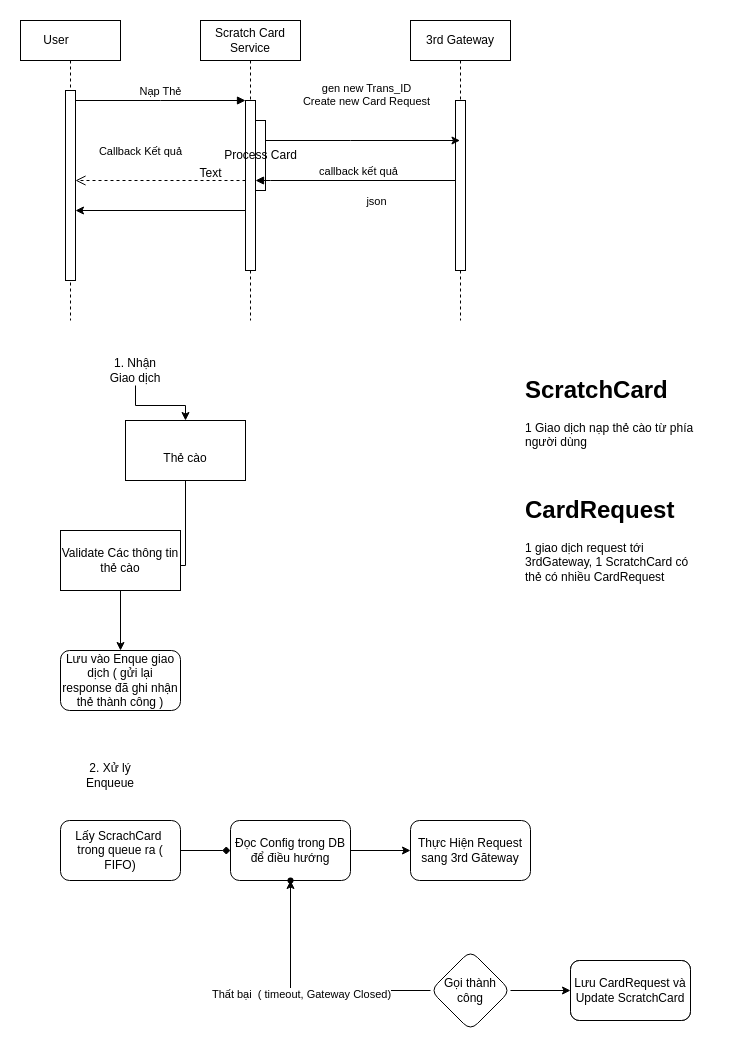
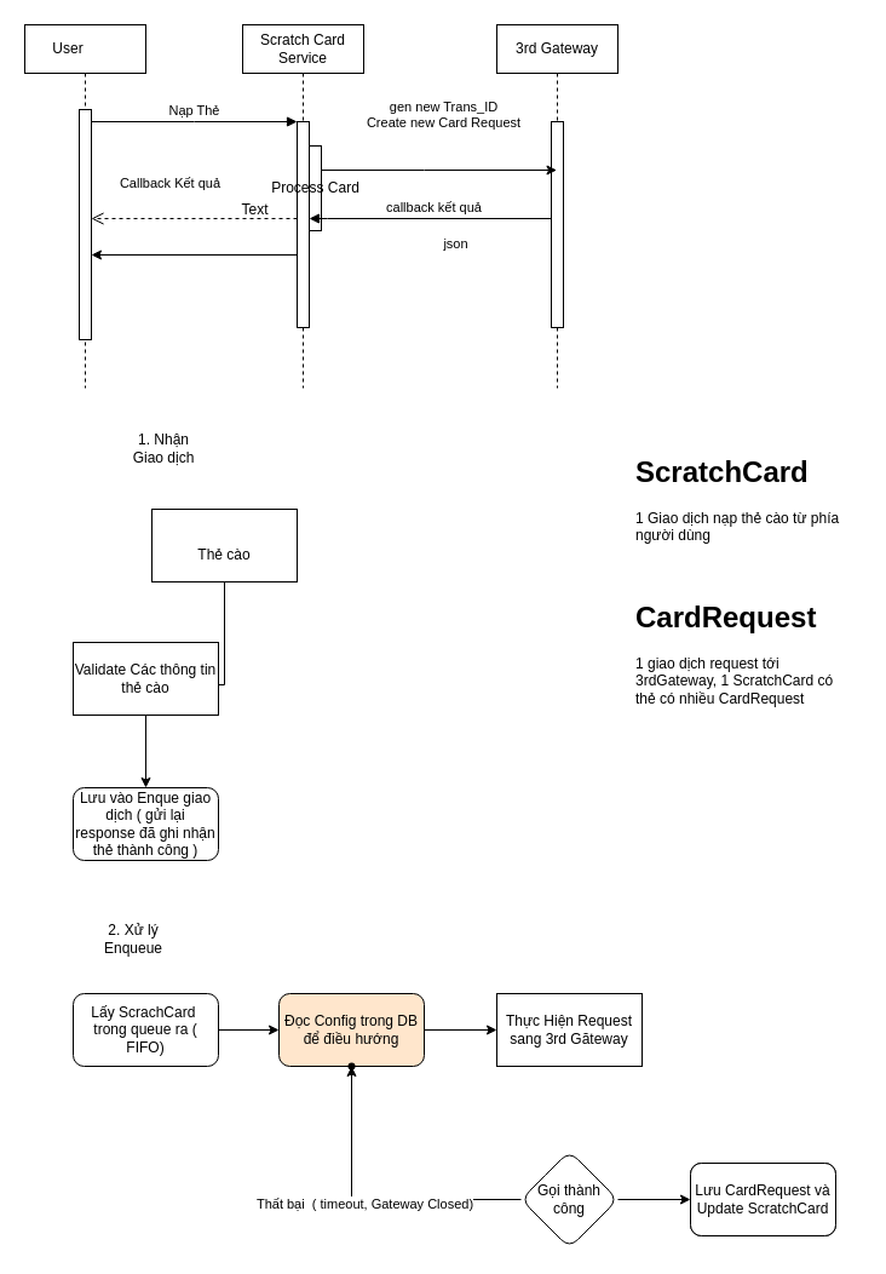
  <mxCell id="0" />
  <mxCell id="1" parent="0" />
  <mxCell id="2" value="User&lt;span style=&quot;white-space: pre;&quot;&gt;&#09;&lt;/span&gt;" style="shape=umlLifeline;perimeter=lifelinePerimeter;whiteSpace=wrap;html=1;container=0;dropTarget=0;collapsible=0;recursiveResize=0;outlineConnect=0;portConstraint=eastwest;newEdgeStyle={&quot;edgeStyle&quot;:&quot;elbowEdgeStyle&quot;,&quot;elbow&quot;:&quot;vertical&quot;,&quot;curved&quot;:0,&quot;rounded&quot;:0};" parent="1" vertex="1"><mxGeometry x="20" y="20" width="100" height="300" as="geometry" /></mxCell>
  <mxCell id="3" value="" style="html=1;points=[];perimeter=orthogonalPerimeter;outlineConnect=0;targetShapes=umlLifeline;portConstraint=eastwest;newEdgeStyle={&quot;edgeStyle&quot;:&quot;elbowEdgeStyle&quot;,&quot;elbow&quot;:&quot;vertical&quot;,&quot;curved&quot;:0,&quot;rounded&quot;:0};" parent="2" vertex="1"><mxGeometry x="45" y="70" width="10" height="190" as="geometry" /></mxCell>
  <mxCell id="4" value="Scratch Card Service" style="shape=umlLifeline;perimeter=lifelinePerimeter;whiteSpace=wrap;html=1;container=0;dropTarget=0;collapsible=0;recursiveResize=0;outlineConnect=0;portConstraint=eastwest;newEdgeStyle={&quot;edgeStyle&quot;:&quot;elbowEdgeStyle&quot;,&quot;elbow&quot;:&quot;vertical&quot;,&quot;curved&quot;:0,&quot;rounded&quot;:0};" parent="1" vertex="1"><mxGeometry x="200" y="20" width="100" height="300" as="geometry" /></mxCell>
  <mxCell id="5" value="" style="html=1;points=[];perimeter=orthogonalPerimeter;outlineConnect=0;targetShapes=umlLifeline;portConstraint=eastwest;newEdgeStyle={&quot;edgeStyle&quot;:&quot;elbowEdgeStyle&quot;,&quot;elbow&quot;:&quot;vertical&quot;,&quot;curved&quot;:0,&quot;rounded&quot;:0};" parent="4" vertex="1"><mxGeometry x="45" y="80" width="10" height="170" as="geometry" /></mxCell>
  <mxCell id="6" value="Process Card" style="html=1;points=[];perimeter=orthogonalPerimeter;outlineConnect=0;targetShapes=umlLifeline;portConstraint=eastwest;newEdgeStyle={&quot;edgeStyle&quot;:&quot;elbowEdgeStyle&quot;,&quot;elbow&quot;:&quot;vertical&quot;,&quot;curved&quot;:0,&quot;rounded&quot;:0};" parent="4" vertex="1"><mxGeometry x="55" y="100" width="10" height="70" as="geometry" /></mxCell>
  <mxCell id="7" value="Nạp Thẻ" style="html=1;verticalAlign=bottom;endArrow=block;edgeStyle=elbowEdgeStyle;elbow=vertical;curved=0;rounded=0;" parent="1" source="3" target="5" edge="1"><mxGeometry relative="1" as="geometry"><mxPoint x="175" y="110" as="sourcePoint" /><Array as="points"><mxPoint x="160" y="100" /></Array></mxGeometry></mxCell>
  <mxCell id="8" value="Callback Kết quả" style="html=1;verticalAlign=bottom;endArrow=open;dashed=1;endSize=8;edgeStyle=elbowEdgeStyle;elbow=vertical;curved=0;rounded=0;" parent="1" source="5" target="3" edge="1"><mxGeometry x="0.235" y="-20" relative="1" as="geometry"><mxPoint x="175" y="185" as="targetPoint" /><Array as="points"><mxPoint x="170" y="180" /><mxPoint x="170" y="260" /></Array><mxPoint as="offset" /></mxGeometry></mxCell>
  <mxCell id="9" value="callback kết quả" style="html=1;verticalAlign=bottom;endArrow=block;edgeStyle=elbowEdgeStyle;elbow=vertical;curved=0;rounded=0;" parent="1" source="11" target="5" edge="1"><mxGeometry relative="1" as="geometry"><mxPoint x="155" y="140" as="sourcePoint" /><Array as="points"><mxPoint x="270" y="180" /></Array></mxGeometry></mxCell>
  <mxCell id="10" value="json" style="edgeLabel;html=1;align=center;verticalAlign=middle;resizable=0;points=[];" parent="9" vertex="1" connectable="0"><mxGeometry x="-0.277" y="1" relative="1" as="geometry"><mxPoint x="-10" y="19" as="offset" /></mxGeometry></mxCell>
  <mxCell id="11" value="3rd Gateway" style="shape=umlLifeline;perimeter=lifelinePerimeter;whiteSpace=wrap;html=1;container=0;dropTarget=0;collapsible=0;recursiveResize=0;outlineConnect=0;portConstraint=eastwest;newEdgeStyle={&quot;edgeStyle&quot;:&quot;elbowEdgeStyle&quot;,&quot;elbow&quot;:&quot;vertical&quot;,&quot;curved&quot;:0,&quot;rounded&quot;:0};" parent="1" vertex="1"><mxGeometry x="410" y="20" width="100" height="300" as="geometry" /></mxCell>
  <mxCell id="12" value="" style="html=1;points=[];perimeter=orthogonalPerimeter;outlineConnect=0;targetShapes=umlLifeline;portConstraint=eastwest;newEdgeStyle={&quot;edgeStyle&quot;:&quot;elbowEdgeStyle&quot;,&quot;elbow&quot;:&quot;vertical&quot;,&quot;curved&quot;:0,&quot;rounded&quot;:0};" parent="11" vertex="1"><mxGeometry x="45" y="80" width="10" height="170" as="geometry" /></mxCell>
  <mxCell id="13" value="" style="edgeStyle=elbowEdgeStyle;rounded=0;orthogonalLoop=1;jettySize=auto;html=1;elbow=vertical;curved=0;" parent="1" source="6" target="11" edge="1"><mxGeometry relative="1" as="geometry"><Array as="points"><mxPoint x="350" y="140" /></Array></mxGeometry></mxCell>
  <mxCell id="14" value="&lt;div&gt;gen new Trans_ID&lt;/div&gt;&lt;div&gt;Create new Card Request&lt;/div&gt;&lt;div&gt;&lt;br&gt;&lt;/div&gt;" style="edgeLabel;html=1;align=center;verticalAlign=middle;resizable=0;points=[];" parent="13" vertex="1" connectable="0"><mxGeometry x="0.061" y="1" relative="1" as="geometry"><mxPoint x="-3" y="-39" as="offset" /></mxGeometry></mxCell>
  <mxCell id="15" style="edgeStyle=orthogonalEdgeStyle;rounded=0;orthogonalLoop=1;jettySize=auto;html=1;entryX=0.5;entryY=0;entryDx=0;entryDy=0;" parent="1" source="16" target="17" edge="1"><mxGeometry relative="1" as="geometry" /></mxCell>
  <mxCell id="16" value="&lt;div&gt;&amp;nbsp;&lt;br&gt;&lt;/div&gt;&lt;div&gt;Thẻ cào&lt;/div&gt;" style="rounded=0;whiteSpace=wrap;html=1;" parent="1" vertex="1"><mxGeometry x="125" y="420" width="120" height="60" as="geometry" /></mxCell>
  <mxCell id="17" value="Lưu vào Enque giao dịch ( gửi lại response đã ghi nhận thẻ thành công )" style="rounded=1;whiteSpace=wrap;html=1;" parent="1" vertex="1"><mxGeometry x="60" y="650" width="120" height="60" as="geometry" /></mxCell>
  <mxCell id="18" value="&lt;h1&gt;ScratchCard&lt;br&gt;&lt;/h1&gt;&lt;p&gt;1 Giao dịch nạp thẻ cào từ phía người dùng&lt;br&gt;&lt;/p&gt;" style="text;html=1;strokeColor=none;fillColor=none;spacing=5;spacingTop=-20;whiteSpace=wrap;overflow=hidden;rounded=0;" parent="1" vertex="1"><mxGeometry x="520" y="370" width="190" height="120" as="geometry" /></mxCell>
  <mxCell id="19" value="&lt;h1&gt;CardRequest&lt;br&gt;&lt;/h1&gt;&lt;p&gt;1 giao dịch request tới 3rdGateway, 1 ScratchCard có thẻ có nhiều CardRequest&lt;br&gt;&lt;/p&gt;" style="text;html=1;strokeColor=none;fillColor=none;spacing=5;spacingTop=-20;whiteSpace=wrap;overflow=hidden;rounded=0;" parent="1" vertex="1"><mxGeometry x="520" y="490" width="190" height="120" as="geometry" /></mxCell>
  <mxCell id="20" value="Validate Các thông tin thẻ cào" style="rounded=0;whiteSpace=wrap;html=1;" parent="1" vertex="1"><mxGeometry x="60" y="530" width="120" height="60" as="geometry" /></mxCell>
- <mxCell id="21" value="" style="edgeStyle=orthogonalEdgeStyle;rounded=0;orthogonalLoop=1;jettySize=auto;html=1;" parent="1" source="22" target="16" edge="1"><mxGeometry relative="1" as="geometry" /></mxCell>
  <mxCell id="22" value="1. Nhận Giao dịch" style="text;html=1;strokeColor=none;fillColor=none;align=center;verticalAlign=middle;whiteSpace=wrap;rounded=0;" parent="1" vertex="1"><mxGeometry x="105" y="355" width="60" height="30" as="geometry" /></mxCell>
  <mxCell id="23" value="2. Xử lý Enqueue" style="text;html=1;strokeColor=none;fillColor=none;align=center;verticalAlign=middle;whiteSpace=wrap;rounded=0;" parent="1" vertex="1"><mxGeometry x="80" y="760" width="60" height="30" as="geometry" /></mxCell>
- <mxCell id="24" style="edgeStyle=orthogonalEdgeStyle;rounded=0;orthogonalLoop=1;jettySize=auto;html=1;endArrow=diamond;" parent="1" source="25" target="27" edge="1"><mxGeometry relative="1" as="geometry"><mxPoint x="220" y="850" as="targetPoint" /></mxGeometry></mxCell>
+ <mxCell id="24" style="edgeStyle=orthogonalEdgeStyle;rounded=0;orthogonalLoop=1;jettySize=auto;html=1;" parent="1" source="25" target="27" edge="1"><mxGeometry relative="1" as="geometry"><mxPoint x="220" y="850" as="targetPoint" /></mxGeometry></mxCell>
  <mxCell id="25" value="Lấy ScrachCard&amp;nbsp; trong queue ra ( FIFO)" style="rounded=1;whiteSpace=wrap;html=1;" parent="1" vertex="1"><mxGeometry x="60" y="820" width="120" height="60" as="geometry" /></mxCell>
  <mxCell id="26" value="" style="edgeStyle=orthogonalEdgeStyle;rounded=0;orthogonalLoop=1;jettySize=auto;html=1;" parent="1" source="27" target="28" edge="1"><mxGeometry relative="1" as="geometry" /></mxCell>
- <mxCell id="27" value="Đọc Config trong DB để điều hướng " style="rounded=1;whiteSpace=wrap;html=1;" parent="1" vertex="1"><mxGeometry x="230" y="820" width="120" height="60" as="geometry" /></mxCell>
- <mxCell id="28" value="Thực Hiện Request sang 3rd Găteway" style="rounded=1;whiteSpace=wrap;html=1;" parent="1" vertex="1"><mxGeometry x="410" y="820" width="120" height="60" as="geometry" /></mxCell>
+ <mxCell id="27" value="Đọc Config trong DB để điều hướng " style="rounded=1;whiteSpace=wrap;html=1;fillColor=#ffe6cc;" parent="1" vertex="1"><mxGeometry x="230" y="820" width="120" height="60" as="geometry" /></mxCell>
+ <mxCell id="28" value="Thực Hiện Request sang 3rd Găteway" style="whiteSpace=wrap;html=1;rounded=0;" parent="1" vertex="1"><mxGeometry x="410" y="820" width="120" height="60" as="geometry" /></mxCell>
  <mxCell id="29" value="" style="edgeStyle=orthogonalEdgeStyle;rounded=0;orthogonalLoop=1;jettySize=auto;html=1;" parent="1" source="32" target="33" edge="1"><mxGeometry relative="1" as="geometry" /></mxCell>
  <mxCell id="30" value="" style="edgeStyle=orthogonalEdgeStyle;rounded=0;orthogonalLoop=1;jettySize=auto;html=1;" parent="1" source="32" target="34" edge="1"><mxGeometry relative="1" as="geometry" /></mxCell>
  <mxCell id="31" value="&lt;div&gt;Thất bại&amp;nbsp; ( timeout, Gateway Closed)&lt;/div&gt;&lt;div&gt;&lt;br&gt;&lt;/div&gt;" style="edgeLabel;html=1;align=center;verticalAlign=middle;resizable=0;points=[];" parent="30" vertex="1" connectable="0"><mxGeometry x="-0.52" y="-2" relative="1" as="geometry"><mxPoint x="-70" y="12" as="offset" /></mxGeometry></mxCell>
  <mxCell id="32" value="Gọi thành công" style="rhombus;whiteSpace=wrap;html=1;rounded=1;" parent="1" vertex="1"><mxGeometry x="430" y="950" width="80" height="80" as="geometry" /></mxCell>
  <mxCell id="33" value="" style="rounded=1;whiteSpace=wrap;html=1;" parent="1" vertex="1"><mxGeometry x="570" y="960" width="120" height="60" as="geometry" /></mxCell>
  <mxCell id="34" value="" style="shape=waypoint;sketch=0;size=6;pointerEvents=1;points=[];fillColor=default;resizable=0;rotatable=0;perimeter=centerPerimeter;snapToPoint=1;rounded=1;" parent="1" vertex="1"><mxGeometry x="280" y="870" width="20" height="20" as="geometry" /></mxCell>
  <mxCell id="35" value="Lưu CardRequest và Update ScratchCard " style="rounded=1;whiteSpace=wrap;html=1;" parent="1" vertex="1"><mxGeometry x="570" y="960" width="120" height="60" as="geometry" /></mxCell>
  <mxCell id="36" value="" style="edgeStyle=orthogonalEdgeStyle;rounded=0;orthogonalLoop=1;jettySize=auto;html=1;" parent="1" edge="1"><mxGeometry relative="1" as="geometry"><mxPoint x="245" y="210" as="sourcePoint" /><mxPoint x="75" y="210" as="targetPoint" /></mxGeometry></mxCell>
  <mxCell id="37" value="Text" style="text;html=1;align=center;verticalAlign=middle;resizable=0;points=[];autosize=1;strokeColor=none;fillColor=none;" parent="1" vertex="1"><mxGeometry x="190" y="158" width="40" height="30" as="geometry" /></mxCell>
